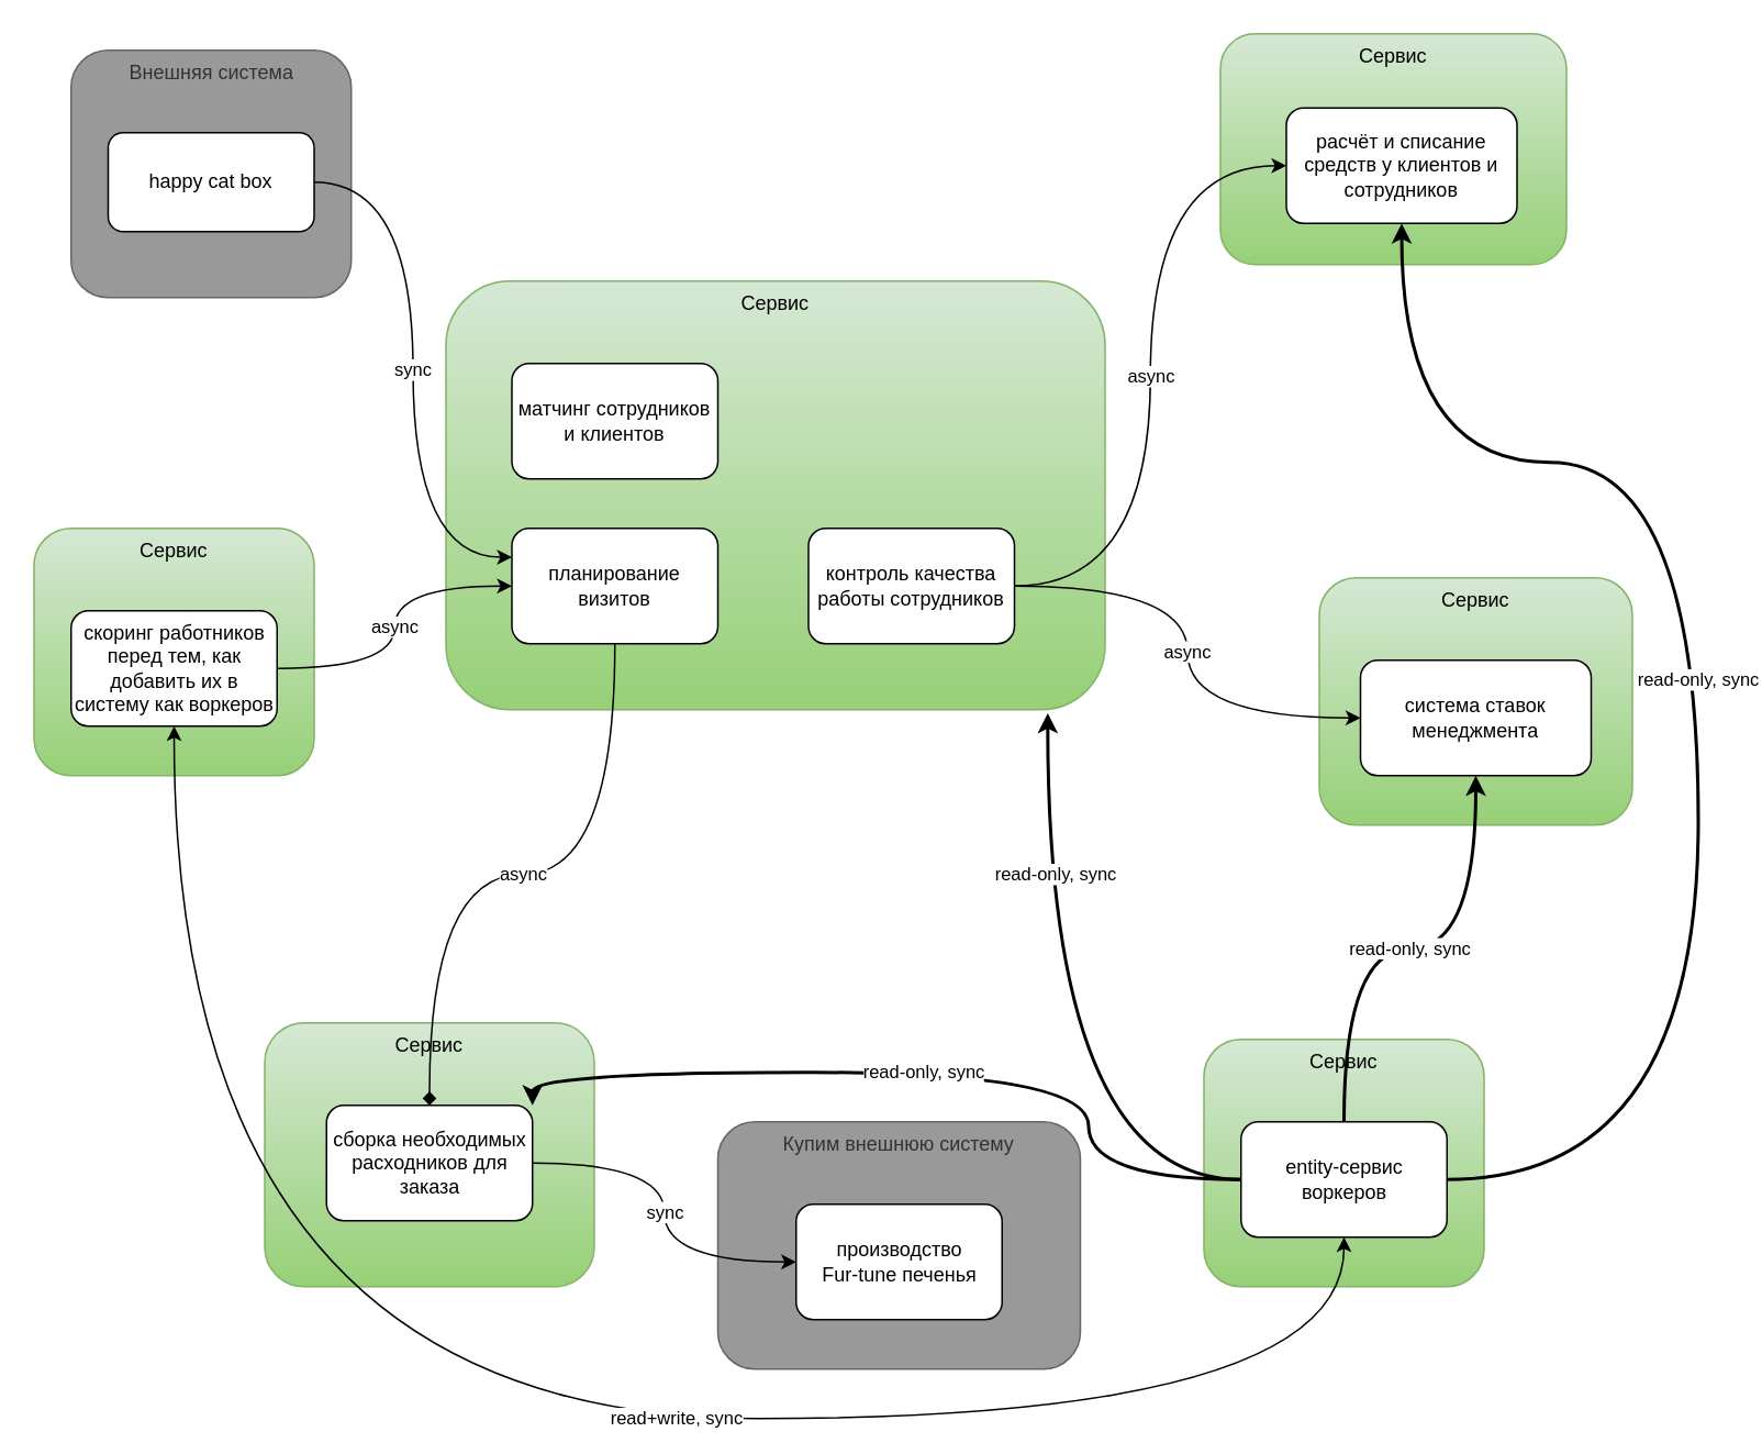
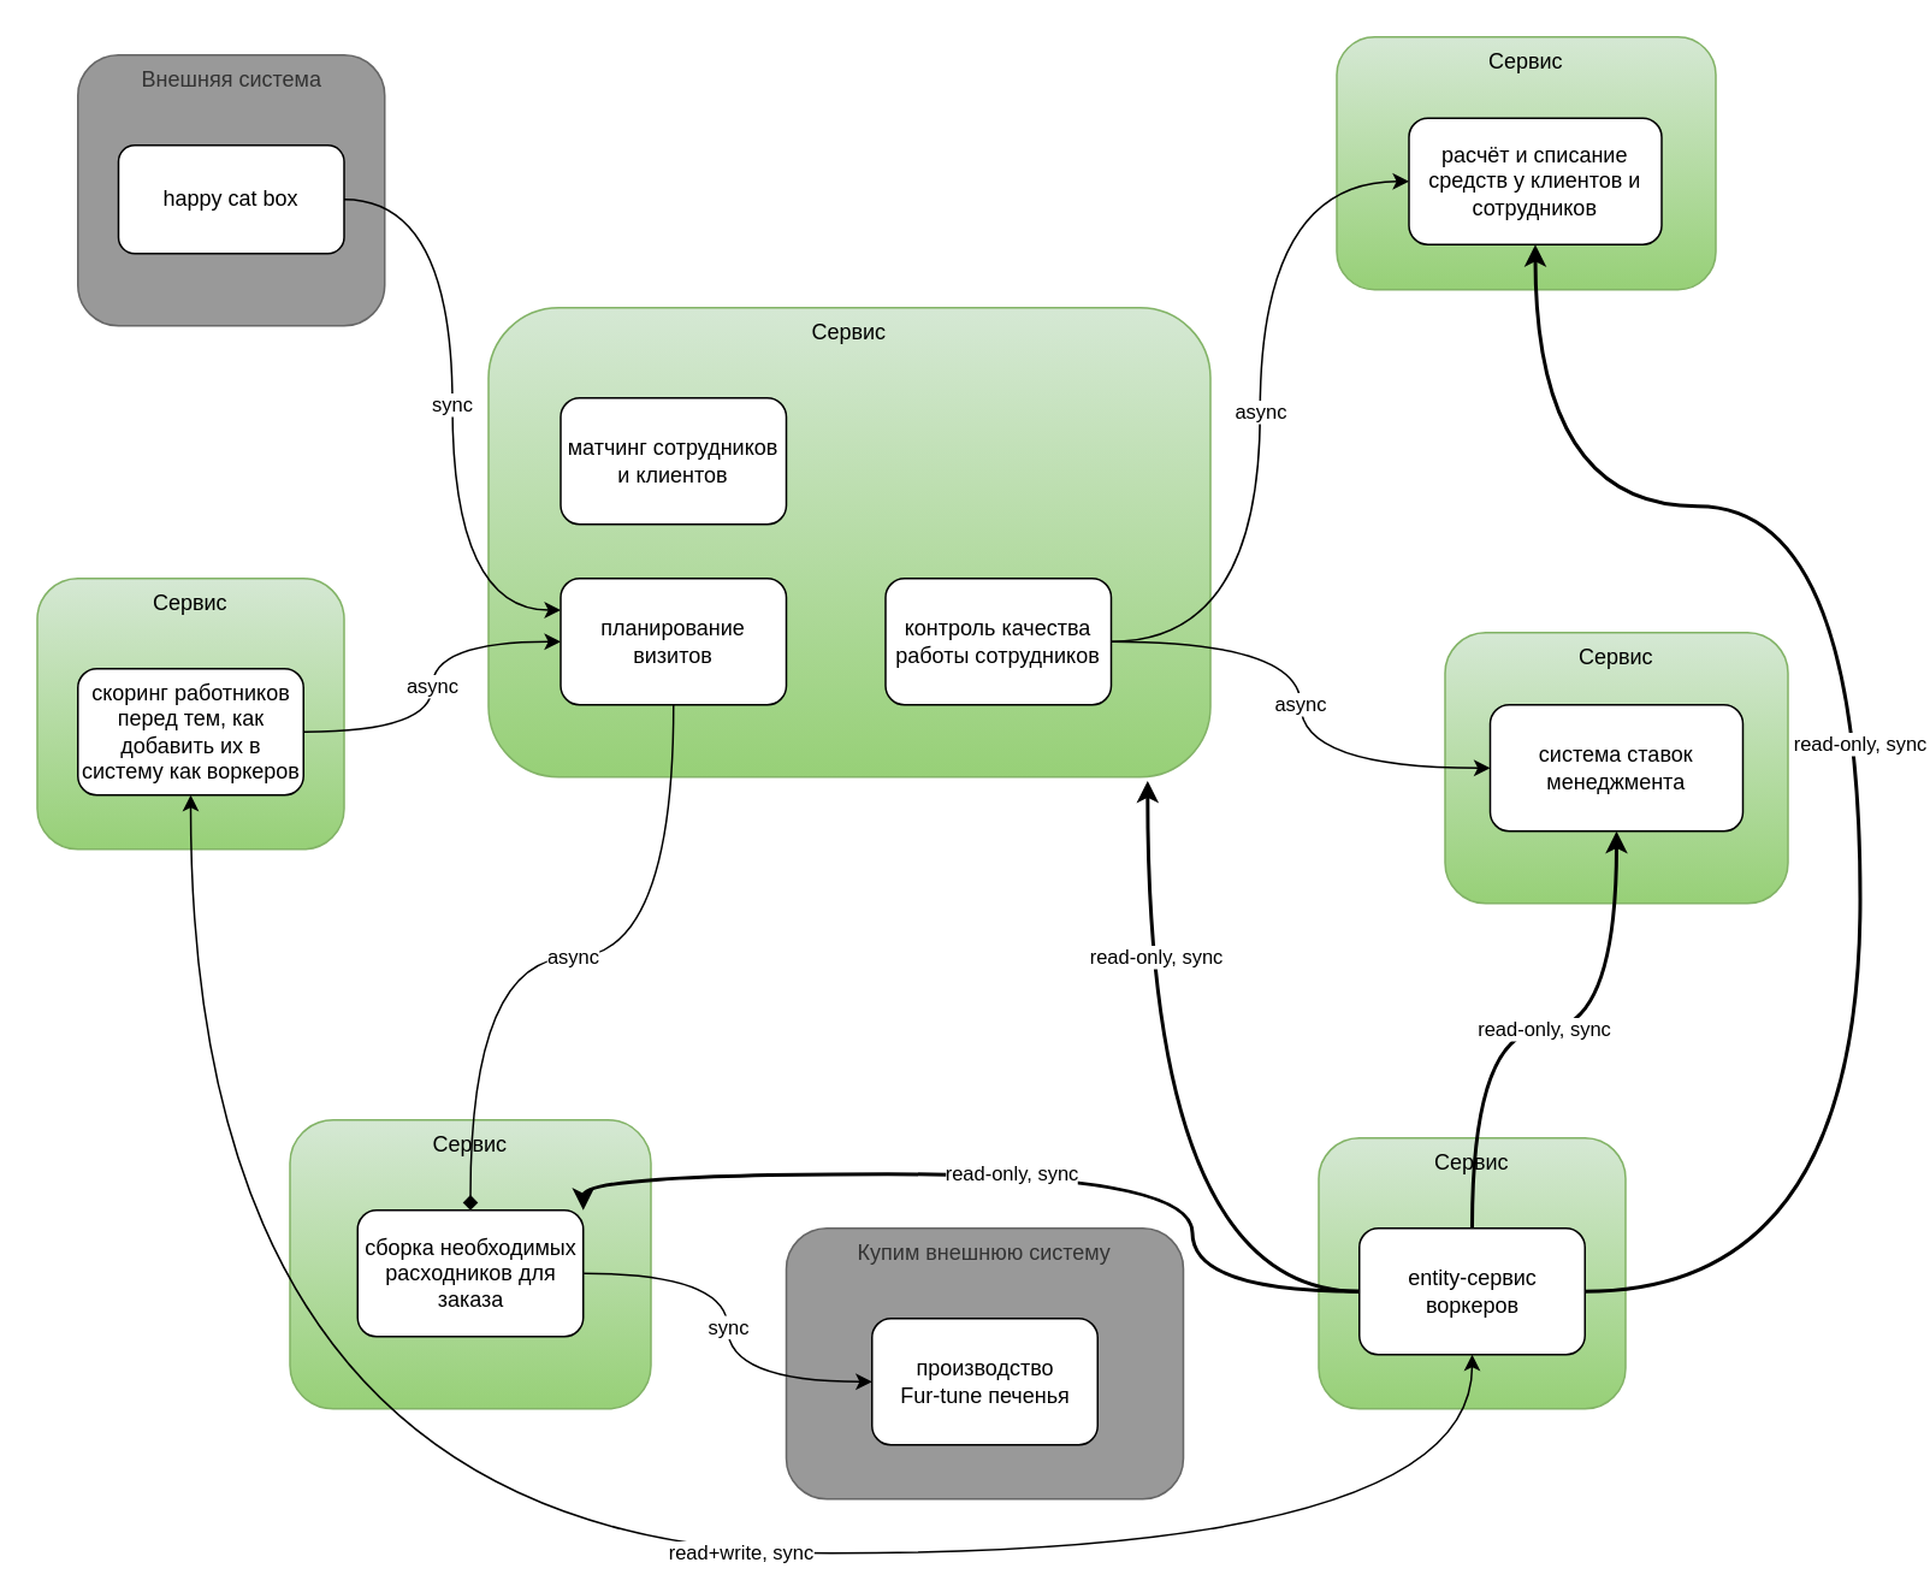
  <mxCell id="0" />
  <mxCell id="1" parent="0" />
  <mxCell id="2" value="Сервис" style="rounded=1;whiteSpace=wrap;html=1;fillColor=#d5e8d4;strokeColor=#82b366;verticalAlign=top;gradientColor=#97d077;" vertex="1" parent="1"><mxGeometry x="270" y="170" width="400" height="260" as="geometry" /></mxCell>
  <mxCell id="3" value="Внешняя система" style="rounded=1;whiteSpace=wrap;html=1;verticalAlign=top;fillColor=#999999;strokeColor=#666666;fontColor=#333333;" vertex="1" parent="1"><mxGeometry x="42.5" y="30" width="170" height="150" as="geometry" /></mxCell>
  <mxCell id="4" value="Сервис" style="rounded=1;whiteSpace=wrap;html=1;fillColor=#d5e8d4;strokeColor=#82b366;verticalAlign=top;gradientColor=#97d077;" vertex="1" parent="1"><mxGeometry x="20" y="320" width="170" height="150" as="geometry" /></mxCell>
  <mxCell id="5" value="Сервис" style="rounded=1;whiteSpace=wrap;html=1;fillColor=#d5e8d4;strokeColor=#82b366;verticalAlign=top;gradientColor=#97d077;" vertex="1" parent="1"><mxGeometry x="160" y="620" width="200" height="160" as="geometry" /></mxCell>
  <mxCell id="6" value="Купим внешнюю систему" style="rounded=1;whiteSpace=wrap;html=1;verticalAlign=top;fillColor=#999999;strokeColor=#666666;fontColor=#333333;" vertex="1" parent="1"><mxGeometry x="435" y="680" width="220" height="150" as="geometry" /></mxCell>
  <mxCell id="7" value="Сервис" style="rounded=1;whiteSpace=wrap;html=1;fillColor=#d5e8d4;strokeColor=#82b366;verticalAlign=top;gradientColor=#97d077;" vertex="1" parent="1"><mxGeometry x="730" y="630" width="170" height="150" as="geometry" /></mxCell>
  <mxCell id="8" value="Сервис" style="rounded=1;whiteSpace=wrap;html=1;fillColor=#d5e8d4;strokeColor=#82b366;verticalAlign=top;gradientColor=#97d077;" vertex="1" parent="1"><mxGeometry x="800" y="350" width="190" height="150" as="geometry" /></mxCell>
  <mxCell id="9" value="Сервис" style="rounded=1;whiteSpace=wrap;html=1;fillColor=#d5e8d4;strokeColor=#82b366;verticalAlign=top;gradientColor=#97d077;" vertex="1" parent="1"><mxGeometry x="740" y="20" width="210" height="140" as="geometry" /></mxCell>
  <mxCell id="10" value="расчёт и списание средств у клиентов и сотрудников" style="rounded=1;whiteSpace=wrap;html=1;" vertex="1" parent="1"><mxGeometry x="780" y="65" width="140" height="70" as="geometry" /></mxCell>
- <mxCell id="11" value="система ставок менеджмента" style="rounded=1;whiteSpace=wrap;html=1;" vertex="1" parent="1"><mxGeometry x="825" y="400" width="140" height="70" as="geometry" /></mxCell>
+ <mxCell id="11" value="система ставок менеджмента" style="rounded=1;whiteSpace=wrap;html=1;" vertex="1" parent="1"><mxGeometry x="825" y="390" width="140" height="70" as="geometry" /></mxCell>
  <mxCell id="12" value="read-only, sync" style="edgeStyle=orthogonalEdgeStyle;rounded=0;orthogonalLoop=1;jettySize=auto;html=1;curved=1;strokeWidth=2;" edge="1" parent="1" source="14" target="11"><mxGeometry relative="1" as="geometry" /></mxCell>
  <mxCell id="13" value="read-only, sync" style="edgeStyle=orthogonalEdgeStyle;rounded=0;orthogonalLoop=1;jettySize=auto;html=1;curved=1;strokeWidth=2;entryX=1;entryY=0;entryDx=0;entryDy=0;" edge="1" parent="1" source="14" target="16"><mxGeometry relative="1" as="geometry"><Array as="points"><mxPoint x="660" y="715" /><mxPoint x="660" y="650" /><mxPoint x="323" y="650" /></Array></mxGeometry></mxCell>
  <mxCell id="14" value="entity-сервис воркеров" style="rounded=1;whiteSpace=wrap;html=1;" vertex="1" parent="1"><mxGeometry x="752.5" y="680" width="125" height="70" as="geometry" /></mxCell>
  <mxCell id="15" value="производство&lt;div&gt;Fur-tune печенья&lt;/div&gt;" style="rounded=1;whiteSpace=wrap;html=1;" vertex="1" parent="1"><mxGeometry x="482.5" y="730" width="125" height="70" as="geometry" /></mxCell>
  <mxCell id="16" value="сборка необходимых расходников для заказа" style="rounded=1;whiteSpace=wrap;html=1;" vertex="1" parent="1"><mxGeometry x="197.5" y="670" width="125" height="70" as="geometry" /></mxCell>
  <mxCell id="17" value="async" style="edgeStyle=orthogonalEdgeStyle;rounded=0;orthogonalLoop=1;jettySize=auto;html=1;entryX=0;entryY=0.5;entryDx=0;entryDy=0;curved=1;" edge="1" parent="1" source="18" target="23"><mxGeometry relative="1" as="geometry" /></mxCell>
  <mxCell id="18" value="скоринг работников перед тем, как добавить их в систему как воркеров" style="rounded=1;whiteSpace=wrap;html=1;" vertex="1" parent="1"><mxGeometry x="42.5" y="370" width="125" height="70" as="geometry" /></mxCell>
  <mxCell id="19" value="sync" style="edgeStyle=orthogonalEdgeStyle;rounded=0;orthogonalLoop=1;jettySize=auto;html=1;exitX=1;exitY=0.5;exitDx=0;exitDy=0;entryX=0;entryY=0.25;entryDx=0;entryDy=0;curved=1;" edge="1" parent="1" source="20" target="23"><mxGeometry relative="1" as="geometry" /></mxCell>
  <mxCell id="20" value="happy cat box" style="rounded=1;whiteSpace=wrap;html=1;" vertex="1" parent="1"><mxGeometry x="65" y="80" width="125" height="60" as="geometry" /></mxCell>
  <mxCell id="21" value="матчинг сотрудников и клиентов" style="rounded=1;whiteSpace=wrap;html=1;" vertex="1" parent="1"><mxGeometry x="310" y="220" width="125" height="70" as="geometry" /></mxCell>
  <mxCell id="22" value="async" style="edgeStyle=orthogonalEdgeStyle;rounded=0;orthogonalLoop=1;jettySize=auto;html=1;curved=1;endArrow=diamond;" edge="1" parent="1" source="23" target="16"><mxGeometry relative="1" as="geometry" /></mxCell>
  <mxCell id="23" value="планирование визитов" style="rounded=1;whiteSpace=wrap;html=1;" vertex="1" parent="1"><mxGeometry x="310" y="320" width="125" height="70" as="geometry" /></mxCell>
  <mxCell id="24" value="async" style="edgeStyle=orthogonalEdgeStyle;rounded=0;orthogonalLoop=1;jettySize=auto;html=1;entryX=0;entryY=0.5;entryDx=0;entryDy=0;curved=1;" edge="1" parent="1" source="26" target="10"><mxGeometry relative="1" as="geometry" /></mxCell>
  <mxCell id="25" value="async" style="edgeStyle=orthogonalEdgeStyle;rounded=0;orthogonalLoop=1;jettySize=auto;html=1;entryX=0;entryY=0.5;entryDx=0;entryDy=0;curved=1;" edge="1" parent="1" source="26" target="11"><mxGeometry relative="1" as="geometry" /></mxCell>
  <mxCell id="26" value="контроль качества работы сотрудников" style="rounded=1;whiteSpace=wrap;html=1;" vertex="1" parent="1"><mxGeometry x="490" y="320" width="125" height="70" as="geometry" /></mxCell>
  <mxCell id="27" value="sync" style="edgeStyle=orthogonalEdgeStyle;rounded=0;orthogonalLoop=1;jettySize=auto;html=1;exitX=1;exitY=0.5;exitDx=0;exitDy=0;curved=1;" edge="1" parent="1" source="16" target="15"><mxGeometry relative="1" as="geometry" /></mxCell>
  <mxCell id="28" value="read-only, sync" style="edgeStyle=orthogonalEdgeStyle;rounded=0;orthogonalLoop=1;jettySize=auto;html=1;curved=1;strokeWidth=2;exitX=1;exitY=0.5;exitDx=0;exitDy=0;" edge="1" parent="1" source="14" target="10"><mxGeometry relative="1" as="geometry"><Array as="points"><mxPoint x="1030" y="715" /><mxPoint x="1030" y="280" /><mxPoint x="850" y="280" /></Array></mxGeometry></mxCell>
  <mxCell id="29" value="read-only, sync" style="edgeStyle=orthogonalEdgeStyle;rounded=0;orthogonalLoop=1;jettySize=auto;html=1;entryX=0.913;entryY=1.008;entryDx=0;entryDy=0;entryPerimeter=0;curved=1;strokeWidth=2;exitX=0;exitY=0.5;exitDx=0;exitDy=0;" edge="1" parent="1" source="14" target="2"><mxGeometry x="0.511" y="-5" relative="1" as="geometry"><mxPoint as="offset" /></mxGeometry></mxCell>
  <mxCell id="30" value="read+write, sync" style="edgeStyle=orthogonalEdgeStyle;rounded=0;orthogonalLoop=1;jettySize=auto;html=1;entryX=0.5;entryY=1;entryDx=0;entryDy=0;curved=1;startArrow=classic;startFill=1;exitX=0.5;exitY=1;exitDx=0;exitDy=0;" edge="1" parent="1" source="18" target="14"><mxGeometry x="0.169" relative="1" as="geometry"><Array as="points"><mxPoint x="105" y="860" /><mxPoint x="815" y="860" /></Array><mxPoint as="offset" /></mxGeometry></mxCell>
